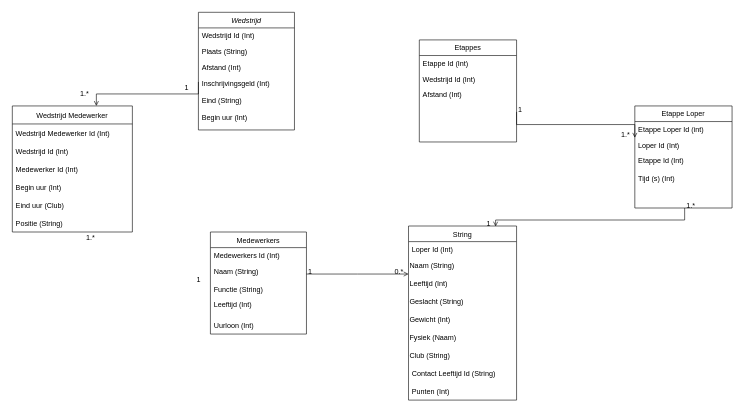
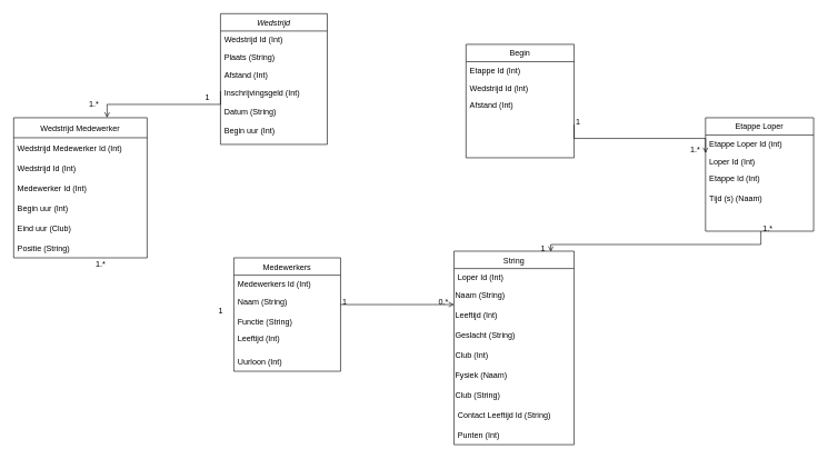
  <mxCell id="0" />
  <mxCell id="1" parent="0" />
  <mxCell id="2" value="Wedstrijd" style="swimlane;fontStyle=2;align=center;verticalAlign=top;childLayout=stackLayout;horizontal=1;startSize=26;horizontalStack=0;resizeParent=1;resizeLast=0;collapsible=1;marginBottom=0;rounded=0;shadow=0;strokeWidth=1;" parent="1" vertex="1"><mxGeometry x="330" y="20" width="160" height="196" as="geometry"><mxRectangle x="230" y="140" width="160" height="26" as="alternateBounds" /></mxGeometry></mxCell>
  <mxCell id="3" value="Wedstrijd Id (Int)" style="text;align=left;verticalAlign=top;spacingLeft=4;spacingRight=4;overflow=hidden;rotatable=0;points=[[0,0.5],[1,0.5]];portConstraint=eastwest;" parent="2" vertex="1"><mxGeometry y="26" width="160" height="26" as="geometry" /></mxCell>
  <mxCell id="4" value="Plaats (String)" style="text;align=left;verticalAlign=top;spacingLeft=4;spacingRight=4;overflow=hidden;rotatable=0;points=[[0,0.5],[1,0.5]];portConstraint=eastwest;rounded=0;shadow=0;html=0;" parent="2" vertex="1"><mxGeometry y="52" width="160" height="26" as="geometry" /></mxCell>
  <mxCell id="5" value="Afstand (Int)" style="text;align=left;verticalAlign=top;spacingLeft=4;spacingRight=4;overflow=hidden;rotatable=0;points=[[0,0.5],[1,0.5]];portConstraint=eastwest;rounded=0;shadow=0;html=0;" parent="2" vertex="1"><mxGeometry y="78" width="160" height="26" as="geometry" /></mxCell>
  <mxCell id="6" value="Inschrijvingsgeld (Int)" style="text;strokeColor=none;fillColor=none;align=left;verticalAlign=middle;spacingLeft=4;spacingRight=4;overflow=hidden;points=[[0,0.5],[1,0.5]];portConstraint=eastwest;rotatable=0;" parent="2" vertex="1"><mxGeometry y="104" width="160" height="30" as="geometry" /></mxCell>
- <mxCell id="7" value="Eind (String)" style="text;strokeColor=none;fillColor=none;align=left;verticalAlign=middle;spacingLeft=4;spacingRight=4;overflow=hidden;points=[[0,0.5],[1,0.5]];portConstraint=eastwest;rotatable=0;" parent="2" vertex="1"><mxGeometry y="134" width="160" height="26" as="geometry" /></mxCell>
+ <mxCell id="7" value="Datum (String)" style="text;strokeColor=none;fillColor=none;align=left;verticalAlign=middle;spacingLeft=4;spacingRight=4;overflow=hidden;points=[[0,0.5],[1,0.5]];portConstraint=eastwest;rotatable=0;" parent="2" vertex="1"><mxGeometry y="134" width="160" height="26" as="geometry" /></mxCell>
  <mxCell id="8" value="Begin uur (Int)" style="text;strokeColor=none;fillColor=none;align=left;verticalAlign=middle;spacingLeft=4;spacingRight=4;overflow=hidden;points=[[0,0.5],[1,0.5]];portConstraint=eastwest;rotatable=0;" parent="2" vertex="1"><mxGeometry y="160" width="160" height="30" as="geometry" /></mxCell>
  <mxCell id="9" value="Medewerkers" style="swimlane;fontStyle=0;align=center;verticalAlign=top;childLayout=stackLayout;horizontal=1;startSize=26;horizontalStack=0;resizeParent=1;resizeLast=0;collapsible=1;marginBottom=0;rounded=0;shadow=0;strokeWidth=1;" parent="1" vertex="1"><mxGeometry x="350" y="386" width="160" height="170" as="geometry"><mxRectangle x="130" y="380" width="160" height="26" as="alternateBounds" /></mxGeometry></mxCell>
  <mxCell id="10" value="Medewerkers Id (Int)" style="text;align=left;verticalAlign=top;spacingLeft=4;spacingRight=4;overflow=hidden;rotatable=0;points=[[0,0.5],[1,0.5]];portConstraint=eastwest;" parent="9" vertex="1"><mxGeometry y="26" width="160" height="26" as="geometry" /></mxCell>
  <mxCell id="11" value="Naam (String)" style="text;align=left;verticalAlign=top;spacingLeft=4;spacingRight=4;overflow=hidden;rotatable=0;points=[[0,0.5],[1,0.5]];portConstraint=eastwest;rounded=0;shadow=0;html=0;" parent="9" vertex="1"><mxGeometry y="52" width="160" height="88" as="geometry" /></mxCell>
  <mxCell id="12" value="Uurloon (Int)" style="text;strokeColor=none;fillColor=none;align=left;verticalAlign=middle;spacingLeft=4;spacingRight=4;overflow=hidden;points=[[0,0.5],[1,0.5]];portConstraint=eastwest;rotatable=0;" parent="9" vertex="1"><mxGeometry y="140" width="160" height="30" as="geometry" /></mxCell>
  <mxCell id="13" value="String" style="swimlane;fontStyle=0;align=center;verticalAlign=top;childLayout=stackLayout;horizontal=1;startSize=26;horizontalStack=0;resizeParent=1;resizeLast=0;collapsible=1;marginBottom=0;rounded=0;shadow=0;strokeWidth=1;" parent="1" vertex="1"><mxGeometry x="680" y="376" width="180" height="290" as="geometry"><mxRectangle x="340" y="380" width="170" height="26" as="alternateBounds" /></mxGeometry></mxCell>
  <mxCell id="14" value="Loper Id (Int)&#10;" style="text;align=left;verticalAlign=top;spacingLeft=4;spacingRight=4;overflow=hidden;rotatable=0;points=[[0,0.5],[1,0.5]];portConstraint=eastwest;" parent="13" vertex="1"><mxGeometry y="26" width="180" height="26" as="geometry" /></mxCell>
  <mxCell id="15" value="Naam (String)" style="text;html=1;align=left;verticalAlign=middle;resizable=0;points=[];autosize=1;strokeColor=none;fillColor=none;" parent="13" vertex="1"><mxGeometry y="52" width="180" height="30" as="geometry" /></mxCell>
  <mxCell id="16" value="Leeftijd (Int)" style="text;html=1;align=left;verticalAlign=middle;resizable=0;points=[];autosize=1;strokeColor=none;fillColor=none;" parent="13" vertex="1"><mxGeometry y="82" width="180" height="30" as="geometry" /></mxCell>
  <mxCell id="17" value="Geslacht (String)" style="text;html=1;align=left;verticalAlign=middle;resizable=0;points=[];autosize=1;strokeColor=none;fillColor=none;" parent="13" vertex="1"><mxGeometry y="112" width="180" height="30" as="geometry" /></mxCell>
- <mxCell id="18" value="Gewicht (Int)" style="text;html=1;align=left;verticalAlign=middle;resizable=0;points=[];autosize=1;strokeColor=none;fillColor=none;" parent="13" vertex="1"><mxGeometry y="142" width="180" height="30" as="geometry" /></mxCell>
+ <mxCell id="18" value="Club (Int)" style="text;html=1;align=left;verticalAlign=middle;resizable=0;points=[];autosize=1;strokeColor=none;fillColor=none;" parent="13" vertex="1"><mxGeometry y="142" width="180" height="30" as="geometry" /></mxCell>
  <mxCell id="19" value="Fysiek (Naam)" style="text;html=1;align=left;verticalAlign=middle;resizable=0;points=[];autosize=1;strokeColor=none;fillColor=none;" parent="13" vertex="1"><mxGeometry y="172" width="180" height="30" as="geometry" /></mxCell>
  <mxCell id="20" value="Club (String)" style="text;html=1;align=left;verticalAlign=middle;resizable=0;points=[];autosize=1;strokeColor=none;fillColor=none;" parent="13" vertex="1"><mxGeometry y="202" width="180" height="30" as="geometry" /></mxCell>
  <mxCell id="21" value="Contact Leeftijd Id (String)" style="text;strokeColor=none;fillColor=none;align=left;verticalAlign=middle;spacingLeft=4;spacingRight=4;overflow=hidden;points=[[0,0.5],[1,0.5]];portConstraint=eastwest;rotatable=0;" parent="13" vertex="1"><mxGeometry y="232" width="180" height="28" as="geometry" /></mxCell>
  <mxCell id="22" value="Punten (Int)" style="text;strokeColor=none;fillColor=none;align=left;verticalAlign=middle;spacingLeft=4;spacingRight=4;overflow=hidden;points=[[0,0.5],[1,0.5]];portConstraint=eastwest;rotatable=0;" parent="13" vertex="1"><mxGeometry y="260" width="180" height="30" as="geometry" /></mxCell>
- <mxCell id="23" value="Etappes" style="swimlane;fontStyle=0;align=center;verticalAlign=top;childLayout=stackLayout;horizontal=1;startSize=26;horizontalStack=0;resizeParent=1;resizeLast=0;collapsible=1;marginBottom=0;rounded=0;shadow=0;strokeWidth=1;" parent="1" vertex="1"><mxGeometry x="698" y="66" width="162" height="170" as="geometry"><mxRectangle x="550" y="140" width="160" height="26" as="alternateBounds" /></mxGeometry></mxCell>
+ <mxCell id="23" value="Begin" style="swimlane;fontStyle=0;align=center;verticalAlign=top;childLayout=stackLayout;horizontal=1;startSize=26;horizontalStack=0;resizeParent=1;resizeLast=0;collapsible=1;marginBottom=0;rounded=0;shadow=0;strokeWidth=1;" parent="1" vertex="1"><mxGeometry x="698" y="66" width="162" height="170" as="geometry"><mxRectangle x="550" y="140" width="160" height="26" as="alternateBounds" /></mxGeometry></mxCell>
  <mxCell id="24" value="Etappe Id (Int)" style="text;align=left;verticalAlign=top;spacingLeft=4;spacingRight=4;overflow=hidden;rotatable=0;points=[[0,0.5],[1,0.5]];portConstraint=eastwest;" parent="23" vertex="1"><mxGeometry y="26" width="162" height="26" as="geometry" /></mxCell>
  <mxCell id="25" value="Wedstrijd Id (Int)" style="text;align=left;verticalAlign=top;spacingLeft=4;spacingRight=4;overflow=hidden;rotatable=0;points=[[0,0.5],[1,0.5]];portConstraint=eastwest;rounded=0;shadow=0;html=0;" parent="23" vertex="1"><mxGeometry y="52" width="162" height="26" as="geometry" /></mxCell>
  <mxCell id="26" value="Afstand (Int)" style="text;align=left;verticalAlign=top;spacingLeft=4;spacingRight=4;overflow=hidden;rotatable=0;points=[[0,0.5],[1,0.5]];portConstraint=eastwest;rounded=0;shadow=0;html=0;" parent="23" vertex="1"><mxGeometry y="78" width="162" height="26" as="geometry" /></mxCell>
  <mxCell id="27" value="" style="resizable=0;align=left;verticalAlign=bottom;labelBackgroundColor=none;fontSize=12;" parent="1" connectable="0" vertex="1"><mxGeometry x="440" y="376" as="geometry"><mxPoint x="-37" y="8" as="offset" /></mxGeometry></mxCell>
  <mxCell id="28" value="" style="resizable=0;align=left;verticalAlign=bottom;labelBackgroundColor=none;fontSize=12;" parent="1" connectable="0" vertex="1"><mxGeometry x="410" y="250" as="geometry"><mxPoint x="1" y="24" as="offset" /></mxGeometry></mxCell>
  <mxCell id="29" value="Functie (String)" style="text;strokeColor=none;fillColor=none;align=left;verticalAlign=middle;spacingLeft=4;spacingRight=4;overflow=hidden;points=[[0,0.5],[1,0.5]];portConstraint=eastwest;rotatable=0;" parent="1" vertex="1"><mxGeometry x="350" y="466" width="110" height="30" as="geometry" /></mxCell>
  <mxCell id="30" value="Leeftijd (Int)" style="text;strokeColor=none;fillColor=none;align=left;verticalAlign=middle;spacingLeft=4;spacingRight=4;overflow=hidden;points=[[0,0.5],[1,0.5]];portConstraint=eastwest;rotatable=0;" parent="1" vertex="1"><mxGeometry x="350" y="491" width="80" height="30" as="geometry" /></mxCell>
  <mxCell id="31" value="" style="endArrow=open;shadow=0;strokeWidth=1;rounded=0;endFill=1;edgeStyle=elbowEdgeStyle;elbow=vertical;" parent="1" edge="1"><mxGeometry x="0.5" y="41" relative="1" as="geometry"><mxPoint x="510" y="456" as="sourcePoint" /><mxPoint x="680" y="456" as="targetPoint" /><mxPoint x="-40" y="32" as="offset" /></mxGeometry></mxCell>
  <mxCell id="32" value="1" style="resizable=0;align=left;verticalAlign=bottom;labelBackgroundColor=none;fontSize=12;" parent="31" connectable="0" vertex="1"><mxGeometry x="-1" relative="1" as="geometry"><mxPoint x="1" y="4" as="offset" /></mxGeometry></mxCell>
  <mxCell id="33" value="0.*" style="resizable=0;align=right;verticalAlign=bottom;labelBackgroundColor=none;fontSize=12;" parent="31" connectable="0" vertex="1"><mxGeometry x="1" relative="1" as="geometry"><mxPoint x="-7" y="4" as="offset" /></mxGeometry></mxCell>
  <mxCell id="34" value="Etappe Loper" style="swimlane;fontStyle=0;align=center;verticalAlign=top;childLayout=stackLayout;horizontal=1;startSize=26;horizontalStack=0;resizeParent=1;resizeLast=0;collapsible=1;marginBottom=0;rounded=0;shadow=0;strokeWidth=1;" parent="1" vertex="1"><mxGeometry x="1057" y="176" width="162" height="170" as="geometry"><mxRectangle x="550" y="140" width="160" height="26" as="alternateBounds" /></mxGeometry></mxCell>
  <mxCell id="35" value="Etappe Loper Id (int)" style="text;align=left;verticalAlign=top;spacingLeft=4;spacingRight=4;overflow=hidden;rotatable=0;points=[[0,0.5],[1,0.5]];portConstraint=eastwest;" parent="34" vertex="1"><mxGeometry y="26" width="162" height="26" as="geometry" /></mxCell>
  <mxCell id="36" value="Loper Id (Int)" style="text;align=left;verticalAlign=top;spacingLeft=4;spacingRight=4;overflow=hidden;rotatable=0;points=[[0,0.5],[1,0.5]];portConstraint=eastwest;rounded=0;shadow=0;html=0;" parent="34" vertex="1"><mxGeometry y="52" width="162" height="26" as="geometry" /></mxCell>
  <mxCell id="37" value="Etappe Id (Int)" style="text;align=left;verticalAlign=top;spacingLeft=4;spacingRight=4;overflow=hidden;rotatable=0;points=[[0,0.5],[1,0.5]];portConstraint=eastwest;rounded=0;shadow=0;html=0;" parent="34" vertex="1"><mxGeometry y="78" width="162" height="26" as="geometry" /></mxCell>
- <mxCell id="38" value="Tijd (s) (Int)" style="text;strokeColor=none;fillColor=none;align=left;verticalAlign=middle;spacingLeft=4;spacingRight=4;overflow=hidden;points=[[0,0.5],[1,0.5]];portConstraint=eastwest;rotatable=0;" parent="34" vertex="1"><mxGeometry y="104" width="162" height="34" as="geometry" /></mxCell>
+ <mxCell id="38" value="Tijd (s) (Naam)" style="text;strokeColor=none;fillColor=none;align=left;verticalAlign=middle;spacingLeft=4;spacingRight=4;overflow=hidden;points=[[0,0.5],[1,0.5]];portConstraint=eastwest;rotatable=0;" parent="34" vertex="1"><mxGeometry y="104" width="162" height="34" as="geometry" /></mxCell>
  <mxCell id="39" value="" style="endArrow=open;shadow=0;strokeWidth=1;rounded=0;endFill=1;edgeStyle=elbowEdgeStyle;elbow=vertical;entryX=0;entryY=0.038;entryDx=0;entryDy=0;entryPerimeter=0;" parent="1" target="36" edge="1"><mxGeometry x="0.5" y="41" relative="1" as="geometry"><mxPoint x="860" y="186" as="sourcePoint" /><mxPoint x="1050" y="206" as="targetPoint" /><mxPoint x="-40" y="32" as="offset" /></mxGeometry></mxCell>
  <mxCell id="40" value="1" style="resizable=0;align=left;verticalAlign=bottom;labelBackgroundColor=none;fontSize=12;" parent="39" connectable="0" vertex="1"><mxGeometry x="-1" relative="1" as="geometry"><mxPoint x="1" y="4" as="offset" /></mxGeometry></mxCell>
  <mxCell id="41" value="1.*" style="resizable=0;align=right;verticalAlign=bottom;labelBackgroundColor=none;fontSize=12;" parent="39" connectable="0" vertex="1"><mxGeometry x="1" relative="1" as="geometry"><mxPoint x="-7" y="4" as="offset" /></mxGeometry></mxCell>
  <mxCell id="42" value="" style="endArrow=open;shadow=0;strokeWidth=1;rounded=0;endFill=1;edgeStyle=elbowEdgeStyle;elbow=vertical;entryX=0.806;entryY=0.003;entryDx=0;entryDy=0;entryPerimeter=0;" parent="1" target="13" edge="1"><mxGeometry x="0.5" y="41" relative="1" as="geometry"><mxPoint x="1140" y="346" as="sourcePoint" /><mxPoint x="890" y="286" as="targetPoint" /><mxPoint x="-40" y="32" as="offset" /><Array as="points"><mxPoint x="970" y="366" /><mxPoint x="1140" y="386" /><mxPoint x="1060" y="436" /></Array></mxGeometry></mxCell>
  <mxCell id="43" value="1.*" style="resizable=0;align=left;verticalAlign=bottom;labelBackgroundColor=none;fontSize=12;" parent="42" connectable="0" vertex="1"><mxGeometry x="-1" relative="1" as="geometry"><mxPoint x="1" y="4" as="offset" /></mxGeometry></mxCell>
  <mxCell id="44" value="1" style="resizable=0;align=right;verticalAlign=bottom;labelBackgroundColor=none;fontSize=12;" parent="42" connectable="0" vertex="1"><mxGeometry x="1" relative="1" as="geometry"><mxPoint x="-7" y="4" as="offset" /></mxGeometry></mxCell>
  <mxCell id="45" value="Wedstrijd Medewerker" style="swimlane;fontStyle=0;childLayout=stackLayout;horizontal=1;startSize=30;horizontalStack=0;resizeParent=1;resizeParentMax=0;resizeLast=0;collapsible=1;marginBottom=0;" parent="1" vertex="1"><mxGeometry x="20" y="176" width="200" height="210" as="geometry" /></mxCell>
  <mxCell id="46" value="Wedstrijd Medewerker Id (Int)" style="text;strokeColor=none;fillColor=none;align=left;verticalAlign=middle;spacingLeft=4;spacingRight=4;overflow=hidden;points=[[0,0.5],[1,0.5]];portConstraint=eastwest;rotatable=0;" parent="45" vertex="1"><mxGeometry y="30" width="200" height="30" as="geometry" /></mxCell>
  <mxCell id="47" value="Wedstrijd Id (Int)" style="text;strokeColor=none;fillColor=none;align=left;verticalAlign=middle;spacingLeft=4;spacingRight=4;overflow=hidden;points=[[0,0.5],[1,0.5]];portConstraint=eastwest;rotatable=0;" parent="45" vertex="1"><mxGeometry y="60" width="200" height="30" as="geometry" /></mxCell>
  <mxCell id="48" value="Medewerker Id (Int)" style="text;strokeColor=none;fillColor=none;align=left;verticalAlign=middle;spacingLeft=4;spacingRight=4;overflow=hidden;points=[[0,0.5],[1,0.5]];portConstraint=eastwest;rotatable=0;" parent="45" vertex="1"><mxGeometry y="90" width="200" height="30" as="geometry" /></mxCell>
  <mxCell id="49" value="Begin uur (Int)" style="text;strokeColor=none;fillColor=none;align=left;verticalAlign=middle;spacingLeft=4;spacingRight=4;overflow=hidden;points=[[0,0.5],[1,0.5]];portConstraint=eastwest;rotatable=0;" parent="45" vertex="1"><mxGeometry y="120" width="200" height="30" as="geometry" /></mxCell>
  <mxCell id="50" value="Eind uur (Club)" style="text;strokeColor=none;fillColor=none;align=left;verticalAlign=middle;spacingLeft=4;spacingRight=4;overflow=hidden;points=[[0,0.5],[1,0.5]];portConstraint=eastwest;rotatable=0;" parent="45" vertex="1"><mxGeometry y="150" width="200" height="30" as="geometry" /></mxCell>
  <mxCell id="51" value="Positie (String)" style="text;strokeColor=none;fillColor=none;align=left;verticalAlign=middle;spacingLeft=4;spacingRight=4;overflow=hidden;points=[[0,0.5],[1,0.5]];portConstraint=eastwest;rotatable=0;" parent="45" vertex="1"><mxGeometry y="180" width="200" height="30" as="geometry" /></mxCell>
  <mxCell id="52" value="" style="endArrow=open;shadow=0;strokeWidth=1;rounded=0;endFill=1;edgeStyle=elbowEdgeStyle;elbow=vertical;exitX=0;exitY=0.167;exitDx=0;exitDy=0;exitPerimeter=0;" parent="1" edge="1"><mxGeometry x="0.5" y="41" relative="1" as="geometry"><mxPoint x="330" y="136.012" as="sourcePoint" /><mxPoint x="160" y="176" as="targetPoint" /><mxPoint x="-40" y="32" as="offset" /></mxGeometry></mxCell>
  <mxCell id="53" value="1.*" style="text;html=1;align=center;verticalAlign=middle;resizable=0;points=[];autosize=1;strokeColor=none;fillColor=none;" parent="1" vertex="1"><mxGeometry x="120" y="141" width="40" height="30" as="geometry" /></mxCell>
  <mxCell id="54" value="1" style="text;html=1;align=center;verticalAlign=middle;resizable=0;points=[];autosize=1;strokeColor=none;fillColor=none;" parent="1" vertex="1"><mxGeometry x="295" y="131" width="30" height="30" as="geometry" /></mxCell>
  <mxCell id="55" value="1.*" style="text;html=1;align=center;verticalAlign=middle;resizable=0;points=[];autosize=1;strokeColor=none;fillColor=none;" parent="1" vertex="1"><mxGeometry x="130" y="381" width="40" height="30" as="geometry" /></mxCell>
  <mxCell id="56" value="1" style="text;html=1;align=center;verticalAlign=middle;resizable=0;points=[];autosize=1;strokeColor=none;fillColor=none;" parent="1" vertex="1"><mxGeometry x="315" y="451" width="30" height="30" as="geometry" /></mxCell>
